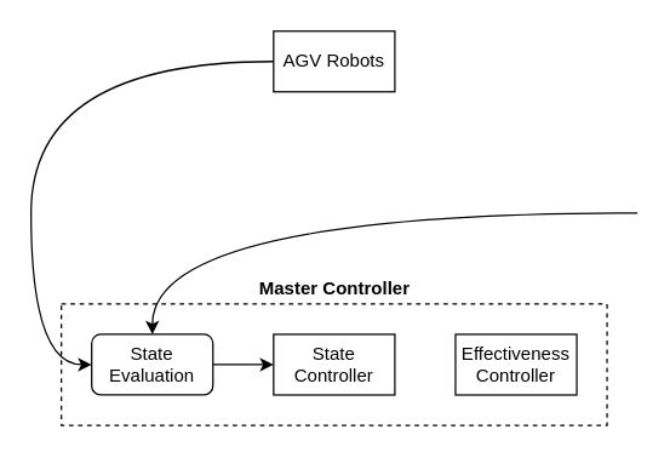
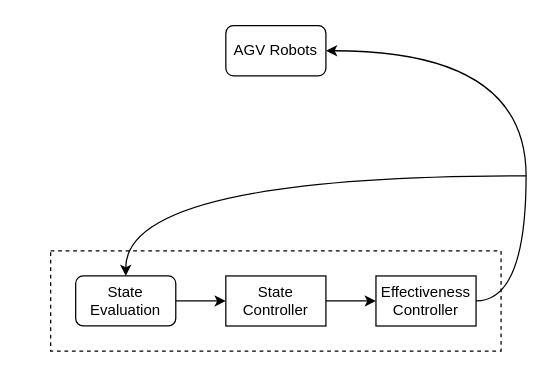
  <mxCell id="0" />
  <mxCell id="1" parent="0" />
  <mxCell id="2" value="" style="rounded=0;whiteSpace=wrap;html=1;dashed=1;" vertex="1" parent="1"><mxGeometry x="40" y="200" width="360" height="80" as="geometry" /></mxCell>
  <mxCell id="3" style="edgeStyle=orthogonalEdgeStyle;rounded=0;orthogonalLoop=1;jettySize=auto;html=1;exitX=1;exitY=0.5;exitDx=0;exitDy=0;entryX=0;entryY=0.5;entryDx=0;entryDy=0;" edge="1" parent="1" source="4" target="6"><mxGeometry relative="1" as="geometry" /></mxCell>
  <mxCell id="4" value="State Evaluation" style="whiteSpace=wrap;html=1;rounded=1;" vertex="1" parent="1"><mxGeometry x="60" y="220" width="80" height="40" as="geometry" /></mxCell>
+ <mxCell id="5" style="edgeStyle=orthogonalEdgeStyle;rounded=0;orthogonalLoop=1;jettySize=auto;html=1;exitX=1;exitY=0.5;exitDx=0;exitDy=0;entryX=0;entryY=0.5;entryDx=0;entryDy=0;" edge="1" parent="1" source="6" target="8"><mxGeometry relative="1" as="geometry" /></mxCell>
  <mxCell id="6" value="State Controller" style="rounded=0;whiteSpace=wrap;html=1;" vertex="1" parent="1"><mxGeometry x="180" y="220" width="80" height="40" as="geometry" /></mxCell>
+ <mxCell id="7" style="edgeStyle=orthogonalEdgeStyle;orthogonalLoop=1;jettySize=auto;html=1;entryX=1;entryY=0.5;entryDx=0;entryDy=0;curved=1;" edge="1" parent="1" source="8" target="10"><mxGeometry relative="1" as="geometry"><Array as="points"><mxPoint x="420" y="240" /><mxPoint x="420" y="40" /></Array></mxGeometry></mxCell>
  <mxCell id="8" value="Effectiveness Controller" style="rounded=0;whiteSpace=wrap;html=1;" vertex="1" parent="1"><mxGeometry x="300" y="220" width="80" height="40" as="geometry" /></mxCell>
- <mxCell id="9" style="edgeStyle=orthogonalEdgeStyle;orthogonalLoop=1;jettySize=auto;html=1;entryX=0;entryY=0.5;entryDx=0;entryDy=0;strokeColor=#000000;curved=1;" edge="1" parent="1" source="10" target="4"><mxGeometry relative="1" as="geometry"><Array as="points"><mxPoint x="20" y="40" /><mxPoint x="20" y="240" /></Array></mxGeometry></mxCell>
- <mxCell id="10" value="AGV Robots" style="rounded=0;whiteSpace=wrap;html=1;" vertex="1" parent="1"><mxGeometry x="180" y="20" width="80" height="40" as="geometry" /></mxCell>
+ <mxCell id="10" value="AGV Robots" style="whiteSpace=wrap;html=1;rounded=1;" vertex="1" parent="1"><mxGeometry x="180" y="20" width="80" height="40" as="geometry" /></mxCell>
  <mxCell id="11" value="" style="endArrow=classic;html=1;entryX=0.5;entryY=0;entryDx=0;entryDy=0;curved=1;" edge="1" parent="1" target="4"><mxGeometry width="50" height="50" relative="1" as="geometry"><mxPoint x="420" y="140" as="sourcePoint" /><mxPoint x="100" y="220" as="targetPoint" /><Array as="points"><mxPoint x="100" y="140" /></Array></mxGeometry></mxCell>
- <mxCell id="12" value="Master Controller" style="text;html=1;align=center;verticalAlign=middle;resizable=0;points=[];;autosize=1;fontStyle=1" vertex="1" parent="1"><mxGeometry x="165" y="180" width="110" height="20" as="geometry" /></mxCell>
